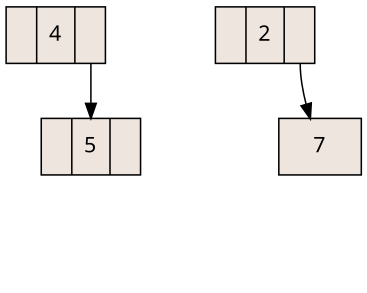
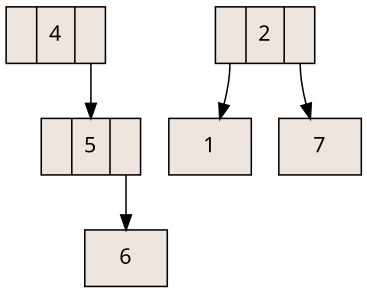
  digraph {
    fontname="Noto Sans"
    rankdir=TB
    node [fillcolor=seashell2 fontname="Noto Sans" shape=record style=filled]
    edge [fontname="Noto Sans" tailport=C1]
    n1 [label="<C0>|4|<C1>"]
    n2 [label="<C0>|5|<C1>"]
    n3 [label="<C0>|2|<C1>"]
+   n4 [label=1]
    n5 [label=7]
+   n6 [label=6]
    n1 -> n2
+   n2 -> n6
+   n3 -> n4 [tailport=C0]
    n3 -> n5
  }
